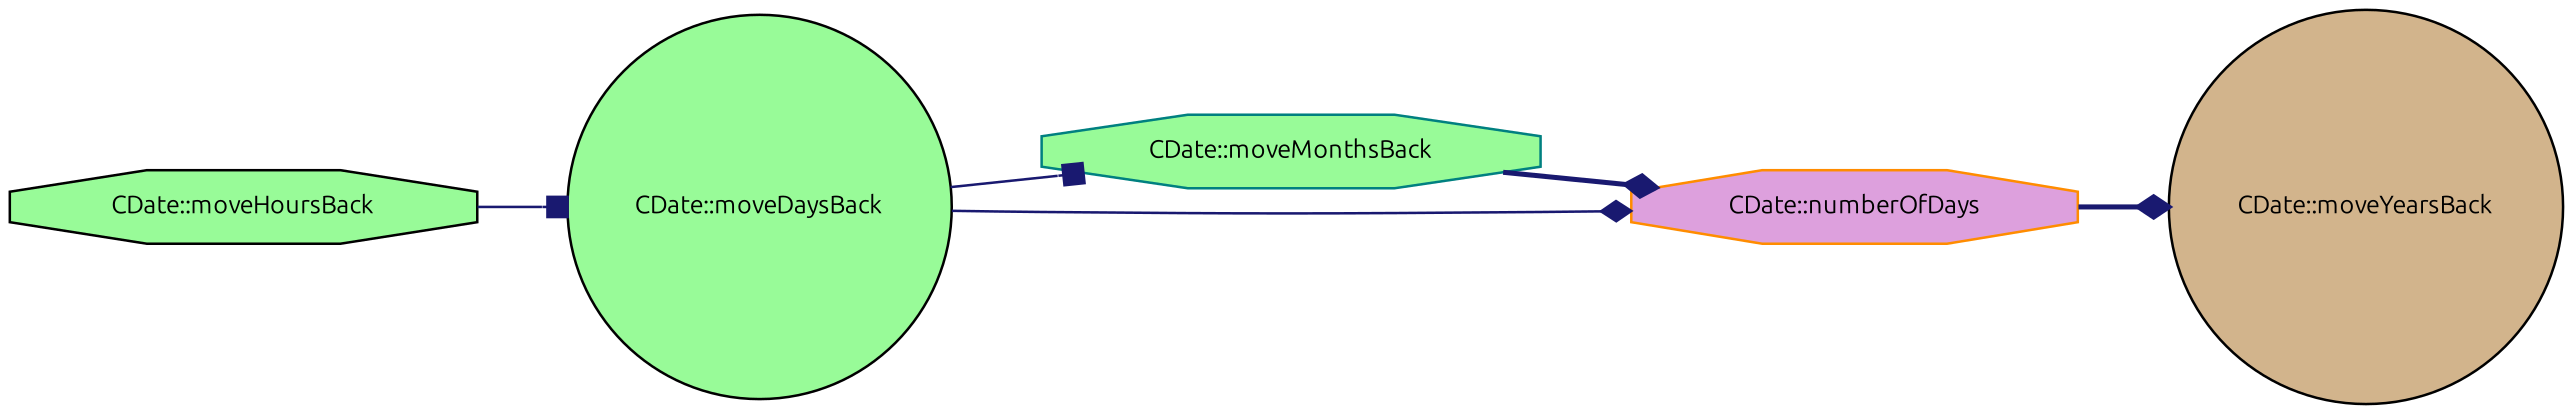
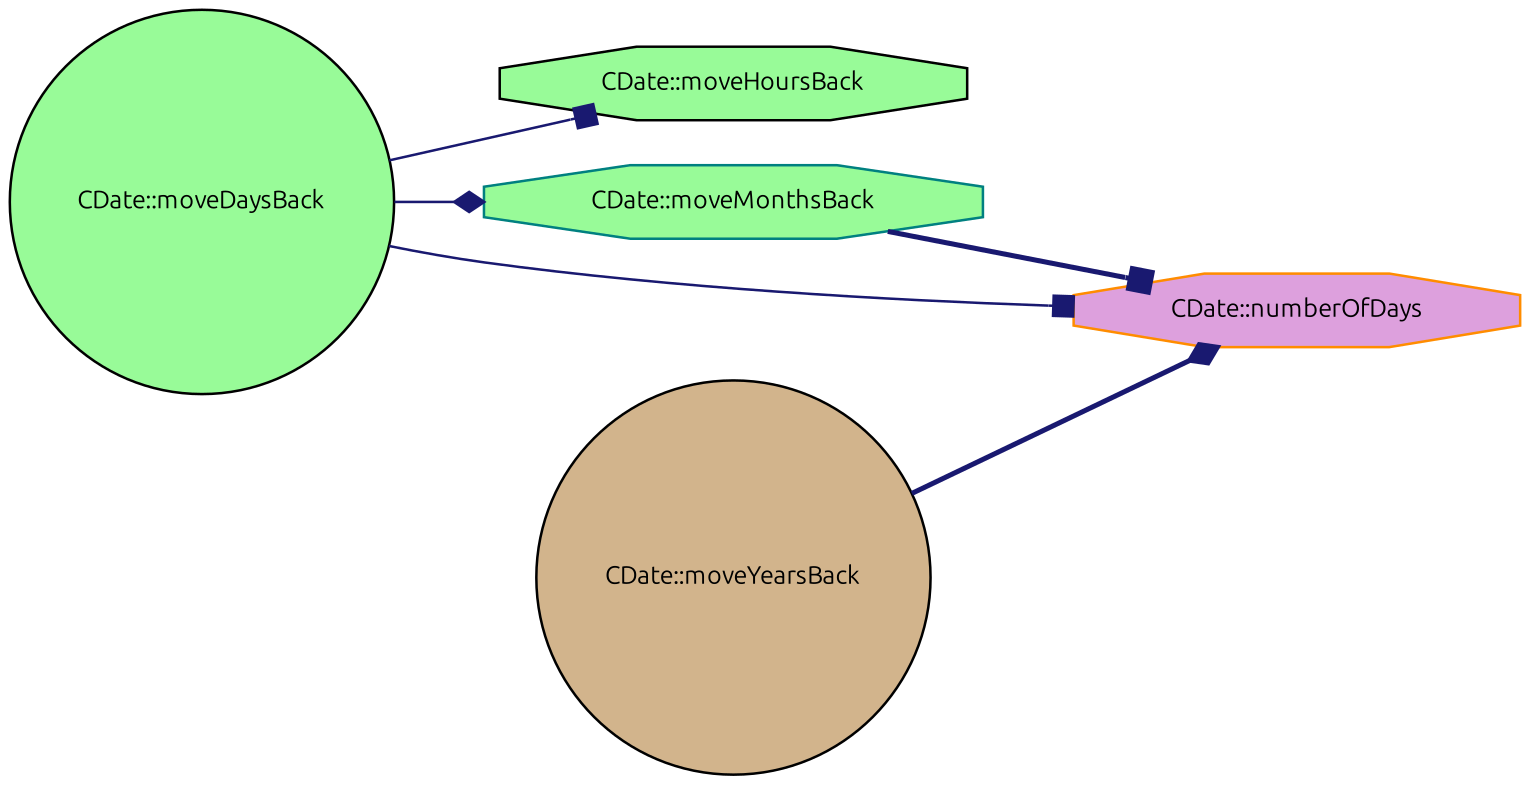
  digraph {
    fontname=Ubuntu
    rankdir=LR
    node [color=black fillcolor=palegreen fontname=Ubuntu fontsize=10 shape=octagon style=filled]
    edge [arrowhead=diamond color=midnightblue fontname=Ubuntu fontsize=10 labelfontname=Helvetica labelfontsize=10 style=solid]
    n1 [fontcolor=black height=0.2 label="CDate::moveHoursBack" width=0.4]
    n2 [height=0.2 label="CDate::moveDaysBack" shape=circle width=0.4]
    n3 [color=teal height=0.2 label="CDate::moveMonthsBack" width=0.4]
    n4 [color=darkorange fillcolor=plum height=0.2 label="CDate::numberOfDays" width=0.4]
    n5 [fillcolor=tan height=0.2 label="CDate::moveYearsBack" shape=circle width=0.4]
-   n1 -> n2 [arrowhead=box]
-   n2 -> n3 [arrowhead=box]
-   n2 -> n4
-   n3 -> n4 [style=bold]
-   n4 -> n5 [style=bold]
+   n2 -> n1 [arrowhead=box]
+   n2 -> n3
+   n2 -> n4 [arrowhead=box]
+   n3 -> n4 [arrowhead=box style=bold]
+   n5 -> n4 [style=bold]
  }
